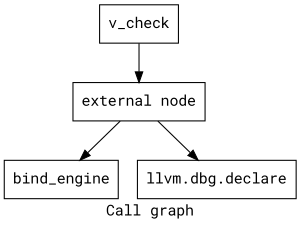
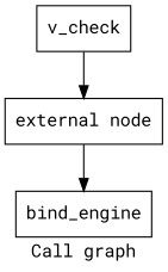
  digraph {
    fontname="Roboto Mono"
    label="Call graph"
    node [fontname="Roboto Mono" shape=record]
    edge [fontname="Roboto Mono"]
    n1 [label="{external node}"]
    n2 [label="{bind_engine}"]
-   n3 [label="{llvm.dbg.declare}"]
    n4 [label="{v_check}"]
    n1 -> n2
-   n1 -> n3
    n4 -> n1
  }
